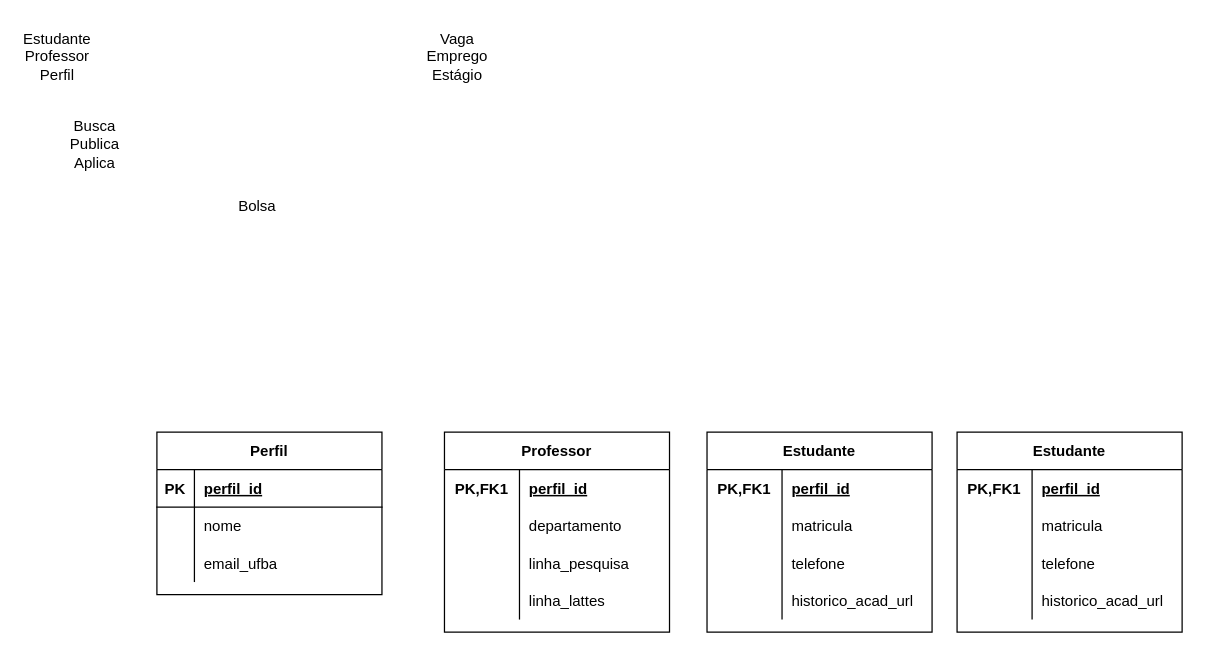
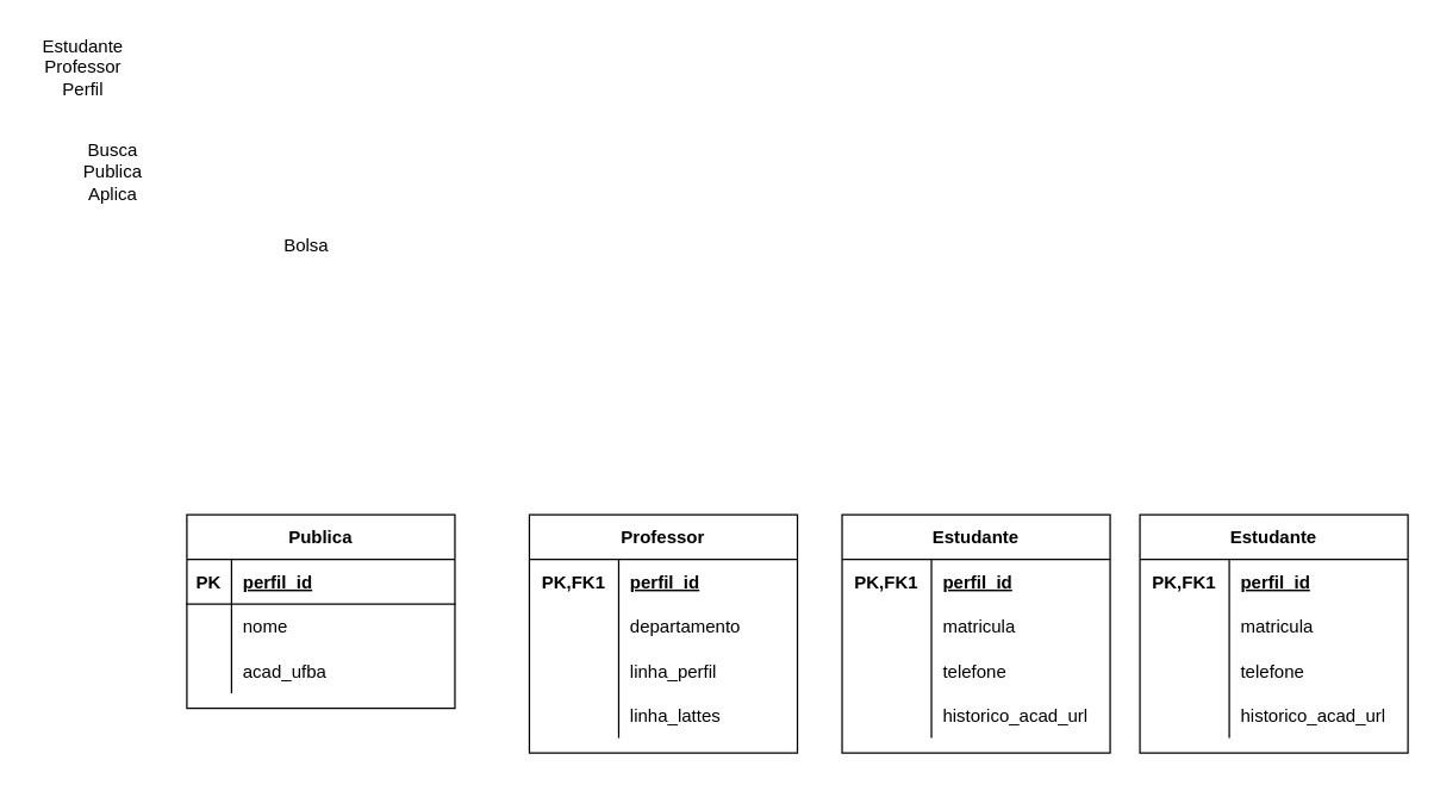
  <mxCell id="0" />
  <mxCell id="1" parent="0" />
- <mxCell id="2" value="Perfil" style="shape=table;startSize=30;container=1;collapsible=1;childLayout=tableLayout;fixedRows=1;rowLines=0;fontStyle=1;align=center;resizeLast=1;" vertex="1" parent="1"><mxGeometry x="125" y="345" width="180" height="130" as="geometry" /></mxCell>
+ <mxCell id="2" value="Publica" style="shape=table;startSize=30;container=1;collapsible=1;childLayout=tableLayout;fixedRows=1;rowLines=0;fontStyle=1;align=center;resizeLast=1;" vertex="1" parent="1"><mxGeometry x="125" y="345" width="180" height="130" as="geometry" /></mxCell>
  <mxCell id="3" value="" style="shape=tableRow;horizontal=0;startSize=0;swimlaneHead=0;swimlaneBody=0;fillColor=none;collapsible=0;dropTarget=0;points=[[0,0.5],[1,0.5]];portConstraint=eastwest;top=0;left=0;right=0;bottom=1;" vertex="1" parent="2"><mxGeometry y="30" width="180" height="30" as="geometry" /></mxCell>
  <mxCell id="4" value="PK" style="shape=partialRectangle;connectable=0;fillColor=none;top=0;left=0;bottom=0;right=0;fontStyle=1;overflow=hidden;" vertex="1" parent="3"><mxGeometry width="30" height="30" as="geometry"><mxRectangle width="30" height="30" as="alternateBounds" /></mxGeometry></mxCell>
  <mxCell id="5" value="perfil_id" style="shape=partialRectangle;connectable=0;fillColor=none;top=0;left=0;bottom=0;right=0;align=left;spacingLeft=6;fontStyle=5;overflow=hidden;" vertex="1" parent="3"><mxGeometry x="30" width="150" height="30" as="geometry"><mxRectangle width="150" height="30" as="alternateBounds" /></mxGeometry></mxCell>
  <mxCell id="6" value="" style="shape=tableRow;horizontal=0;startSize=0;swimlaneHead=0;swimlaneBody=0;fillColor=none;collapsible=0;dropTarget=0;points=[[0,0.5],[1,0.5]];portConstraint=eastwest;top=0;left=0;right=0;bottom=0;" vertex="1" parent="2"><mxGeometry y="60" width="180" height="30" as="geometry" /></mxCell>
  <mxCell id="7" value="" style="shape=partialRectangle;connectable=0;fillColor=none;top=0;left=0;bottom=0;right=0;editable=1;overflow=hidden;" vertex="1" parent="6"><mxGeometry width="30" height="30" as="geometry"><mxRectangle width="30" height="30" as="alternateBounds" /></mxGeometry></mxCell>
  <mxCell id="8" value="nome" style="shape=partialRectangle;connectable=0;fillColor=none;top=0;left=0;bottom=0;right=0;align=left;spacingLeft=6;overflow=hidden;" vertex="1" parent="6"><mxGeometry x="30" width="150" height="30" as="geometry"><mxRectangle width="150" height="30" as="alternateBounds" /></mxGeometry></mxCell>
  <mxCell id="9" value="" style="shape=tableRow;horizontal=0;startSize=0;swimlaneHead=0;swimlaneBody=0;fillColor=none;collapsible=0;dropTarget=0;points=[[0,0.5],[1,0.5]];portConstraint=eastwest;top=0;left=0;right=0;bottom=0;" vertex="1" parent="2"><mxGeometry y="90" width="180" height="30" as="geometry" /></mxCell>
  <mxCell id="10" value="" style="shape=partialRectangle;connectable=0;fillColor=none;top=0;left=0;bottom=0;right=0;editable=1;overflow=hidden;" vertex="1" parent="9"><mxGeometry width="30" height="30" as="geometry"><mxRectangle width="30" height="30" as="alternateBounds" /></mxGeometry></mxCell>
- <mxCell id="11" value="email_ufba" style="shape=partialRectangle;connectable=0;fillColor=none;top=0;left=0;bottom=0;right=0;align=left;spacingLeft=6;overflow=hidden;" vertex="1" parent="9"><mxGeometry x="30" width="150" height="30" as="geometry"><mxRectangle width="150" height="30" as="alternateBounds" /></mxGeometry></mxCell>
- <mxCell id="12" value="Estudante&lt;br&gt;Professor&lt;br&gt;Perfil" style="text;html=1;align=center;verticalAlign=middle;resizable=0;points=[];autosize=1;strokeColor=none;fillColor=none;" vertex="1" parent="1"><mxGeometry x="10" y="20" width="70" height="50" as="geometry" /></mxCell>
+ <mxCell id="11" value="acad_ufba" style="shape=partialRectangle;connectable=0;fillColor=none;top=0;left=0;bottom=0;right=0;align=left;spacingLeft=6;overflow=hidden;" vertex="1" parent="9"><mxGeometry x="30" width="150" height="30" as="geometry"><mxRectangle width="150" height="30" as="alternateBounds" /></mxGeometry></mxCell>
+ <mxCell id="12" value="Estudante&lt;br&gt;Professor&lt;br&gt;Perfil" style="text;html=1;align=center;verticalAlign=middle;resizable=0;points=[];autosize=1;strokeColor=none;fillColor=none;" vertex="1" parent="1"><mxGeometry x="20" y="20" width="70" height="50" as="geometry" /></mxCell>
  <mxCell id="13" value="Bolsa&lt;br&gt;" style="text;html=1;align=center;verticalAlign=middle;resizable=0;points=[];autosize=1;strokeColor=none;fillColor=none;" vertex="1" parent="1"><mxGeometry x="180" y="155" width="50" height="20" as="geometry" /></mxCell>
- <mxCell id="14" value="Vaga&lt;br&gt;Emprego&lt;br&gt;Estágio" style="text;html=1;align=center;verticalAlign=middle;resizable=0;points=[];autosize=1;strokeColor=none;fillColor=none;" vertex="1" parent="1"><mxGeometry x="335" y="20" width="60" height="50" as="geometry" /></mxCell>
  <mxCell id="15" value="Busca&lt;br&gt;Publica&lt;br&gt;Aplica" style="text;html=1;align=center;verticalAlign=middle;resizable=0;points=[];autosize=1;strokeColor=none;fillColor=none;" vertex="1" parent="1"><mxGeometry x="50" y="90" width="50" height="50" as="geometry" /></mxCell>
  <mxCell id="16" value="Professor" style="shape=table;startSize=30;container=1;collapsible=1;childLayout=tableLayout;fixedRows=1;rowLines=0;fontStyle=1;align=center;resizeLast=1;" vertex="1" parent="1"><mxGeometry x="355" y="345" width="180" height="160" as="geometry" /></mxCell>
  <mxCell id="17" value="" style="shape=tableRow;horizontal=0;startSize=0;swimlaneHead=0;swimlaneBody=0;fillColor=none;collapsible=0;dropTarget=0;points=[[0,0.5],[1,0.5]];portConstraint=eastwest;top=0;left=0;right=0;bottom=0;" vertex="1" parent="16"><mxGeometry y="30" width="180" height="30" as="geometry" /></mxCell>
  <mxCell id="18" value="PK,FK1" style="shape=partialRectangle;connectable=0;fillColor=none;top=0;left=0;bottom=0;right=0;fontStyle=1;overflow=hidden;" vertex="1" parent="17"><mxGeometry width="60" height="30" as="geometry"><mxRectangle width="60" height="30" as="alternateBounds" /></mxGeometry></mxCell>
  <mxCell id="19" value="perfil_id" style="shape=partialRectangle;connectable=0;fillColor=none;top=0;left=0;bottom=0;right=0;align=left;spacingLeft=6;fontStyle=5;overflow=hidden;" vertex="1" parent="17"><mxGeometry x="60" width="120" height="30" as="geometry"><mxRectangle width="120" height="30" as="alternateBounds" /></mxGeometry></mxCell>
  <mxCell id="20" value="" style="shape=tableRow;horizontal=0;startSize=0;swimlaneHead=0;swimlaneBody=0;fillColor=none;collapsible=0;dropTarget=0;points=[[0,0.5],[1,0.5]];portConstraint=eastwest;top=0;left=0;right=0;bottom=0;" vertex="1" parent="16"><mxGeometry y="60" width="180" height="30" as="geometry" /></mxCell>
  <mxCell id="21" value="" style="shape=partialRectangle;connectable=0;fillColor=none;top=0;left=0;bottom=0;right=0;editable=1;overflow=hidden;" vertex="1" parent="20"><mxGeometry width="60" height="30" as="geometry"><mxRectangle width="60" height="30" as="alternateBounds" /></mxGeometry></mxCell>
  <mxCell id="22" value="departamento" style="shape=partialRectangle;connectable=0;fillColor=none;top=0;left=0;bottom=0;right=0;align=left;spacingLeft=6;overflow=hidden;" vertex="1" parent="20"><mxGeometry x="60" width="120" height="30" as="geometry"><mxRectangle width="120" height="30" as="alternateBounds" /></mxGeometry></mxCell>
  <mxCell id="23" value="" style="shape=tableRow;horizontal=0;startSize=0;swimlaneHead=0;swimlaneBody=0;fillColor=none;collapsible=0;dropTarget=0;points=[[0,0.5],[1,0.5]];portConstraint=eastwest;top=0;left=0;right=0;bottom=0;" vertex="1" parent="16"><mxGeometry y="90" width="180" height="30" as="geometry" /></mxCell>
  <mxCell id="24" value="" style="shape=partialRectangle;connectable=0;fillColor=none;top=0;left=0;bottom=0;right=0;editable=1;overflow=hidden;" vertex="1" parent="23"><mxGeometry width="60" height="30" as="geometry"><mxRectangle width="60" height="30" as="alternateBounds" /></mxGeometry></mxCell>
- <mxCell id="25" value="linha_pesquisa" style="shape=partialRectangle;connectable=0;fillColor=none;top=0;left=0;bottom=0;right=0;align=left;spacingLeft=6;overflow=hidden;" vertex="1" parent="23"><mxGeometry x="60" width="120" height="30" as="geometry"><mxRectangle width="120" height="30" as="alternateBounds" /></mxGeometry></mxCell>
+ <mxCell id="25" value="linha_perfil" style="shape=partialRectangle;connectable=0;fillColor=none;top=0;left=0;bottom=0;right=0;align=left;spacingLeft=6;overflow=hidden;" vertex="1" parent="23"><mxGeometry x="60" width="120" height="30" as="geometry"><mxRectangle width="120" height="30" as="alternateBounds" /></mxGeometry></mxCell>
  <mxCell id="26" value="" style="shape=tableRow;horizontal=0;startSize=0;swimlaneHead=0;swimlaneBody=0;fillColor=none;collapsible=0;dropTarget=0;points=[[0,0.5],[1,0.5]];portConstraint=eastwest;top=0;left=0;right=0;bottom=0;" vertex="1" parent="16"><mxGeometry y="120" width="180" height="30" as="geometry" /></mxCell>
  <mxCell id="27" value="" style="shape=partialRectangle;connectable=0;fillColor=none;top=0;left=0;bottom=0;right=0;editable=1;overflow=hidden;" vertex="1" parent="26"><mxGeometry width="60" height="30" as="geometry"><mxRectangle width="60" height="30" as="alternateBounds" /></mxGeometry></mxCell>
  <mxCell id="28" value="linha_lattes" style="shape=partialRectangle;connectable=0;fillColor=none;top=0;left=0;bottom=0;right=0;align=left;spacingLeft=6;overflow=hidden;" vertex="1" parent="26"><mxGeometry x="60" width="120" height="30" as="geometry"><mxRectangle width="120" height="30" as="alternateBounds" /></mxGeometry></mxCell>
  <mxCell id="29" value="Estudante" style="shape=table;startSize=30;container=1;collapsible=1;childLayout=tableLayout;fixedRows=1;rowLines=0;fontStyle=1;align=center;resizeLast=1;" vertex="1" parent="1"><mxGeometry x="565" y="345" width="180" height="160" as="geometry" /></mxCell>
  <mxCell id="30" value="" style="shape=tableRow;horizontal=0;startSize=0;swimlaneHead=0;swimlaneBody=0;fillColor=none;collapsible=0;dropTarget=0;points=[[0,0.5],[1,0.5]];portConstraint=eastwest;top=0;left=0;right=0;bottom=0;" vertex="1" parent="29"><mxGeometry y="30" width="180" height="30" as="geometry" /></mxCell>
  <mxCell id="31" value="PK,FK1" style="shape=partialRectangle;connectable=0;fillColor=none;top=0;left=0;bottom=0;right=0;fontStyle=1;overflow=hidden;" vertex="1" parent="30"><mxGeometry width="60" height="30" as="geometry"><mxRectangle width="60" height="30" as="alternateBounds" /></mxGeometry></mxCell>
  <mxCell id="32" value="perfil_id" style="shape=partialRectangle;connectable=0;fillColor=none;top=0;left=0;bottom=0;right=0;align=left;spacingLeft=6;fontStyle=5;overflow=hidden;" vertex="1" parent="30"><mxGeometry x="60" width="120" height="30" as="geometry"><mxRectangle width="120" height="30" as="alternateBounds" /></mxGeometry></mxCell>
  <mxCell id="33" value="" style="shape=tableRow;horizontal=0;startSize=0;swimlaneHead=0;swimlaneBody=0;fillColor=none;collapsible=0;dropTarget=0;points=[[0,0.5],[1,0.5]];portConstraint=eastwest;top=0;left=0;right=0;bottom=0;" vertex="1" parent="29"><mxGeometry y="60" width="180" height="30" as="geometry" /></mxCell>
  <mxCell id="34" value="" style="shape=partialRectangle;connectable=0;fillColor=none;top=0;left=0;bottom=0;right=0;editable=1;overflow=hidden;" vertex="1" parent="33"><mxGeometry width="60" height="30" as="geometry"><mxRectangle width="60" height="30" as="alternateBounds" /></mxGeometry></mxCell>
  <mxCell id="35" value="matricula" style="shape=partialRectangle;connectable=0;fillColor=none;top=0;left=0;bottom=0;right=0;align=left;spacingLeft=6;overflow=hidden;" vertex="1" parent="33"><mxGeometry x="60" width="120" height="30" as="geometry"><mxRectangle width="120" height="30" as="alternateBounds" /></mxGeometry></mxCell>
  <mxCell id="36" value="" style="shape=tableRow;horizontal=0;startSize=0;swimlaneHead=0;swimlaneBody=0;fillColor=none;collapsible=0;dropTarget=0;points=[[0,0.5],[1,0.5]];portConstraint=eastwest;top=0;left=0;right=0;bottom=0;" vertex="1" parent="29"><mxGeometry y="90" width="180" height="30" as="geometry" /></mxCell>
  <mxCell id="37" value="" style="shape=partialRectangle;connectable=0;fillColor=none;top=0;left=0;bottom=0;right=0;editable=1;overflow=hidden;" vertex="1" parent="36"><mxGeometry width="60" height="30" as="geometry"><mxRectangle width="60" height="30" as="alternateBounds" /></mxGeometry></mxCell>
  <mxCell id="38" value="telefone" style="shape=partialRectangle;connectable=0;fillColor=none;top=0;left=0;bottom=0;right=0;align=left;spacingLeft=6;overflow=hidden;" vertex="1" parent="36"><mxGeometry x="60" width="120" height="30" as="geometry"><mxRectangle width="120" height="30" as="alternateBounds" /></mxGeometry></mxCell>
  <mxCell id="39" value="" style="shape=tableRow;horizontal=0;startSize=0;swimlaneHead=0;swimlaneBody=0;fillColor=none;collapsible=0;dropTarget=0;points=[[0,0.5],[1,0.5]];portConstraint=eastwest;top=0;left=0;right=0;bottom=0;" vertex="1" parent="29"><mxGeometry y="120" width="180" height="30" as="geometry" /></mxCell>
  <mxCell id="40" value="" style="shape=partialRectangle;connectable=0;fillColor=none;top=0;left=0;bottom=0;right=0;editable=1;overflow=hidden;" vertex="1" parent="39"><mxGeometry width="60" height="30" as="geometry"><mxRectangle width="60" height="30" as="alternateBounds" /></mxGeometry></mxCell>
  <mxCell id="41" value="historico_acad_url" style="shape=partialRectangle;connectable=0;fillColor=none;top=0;left=0;bottom=0;right=0;align=left;spacingLeft=6;overflow=hidden;" vertex="1" parent="39"><mxGeometry x="60" width="120" height="30" as="geometry"><mxRectangle width="120" height="30" as="alternateBounds" /></mxGeometry></mxCell>
  <mxCell id="42" value="Estudante" style="shape=table;startSize=30;container=1;collapsible=1;childLayout=tableLayout;fixedRows=1;rowLines=0;fontStyle=1;align=center;resizeLast=1;" vertex="1" parent="1"><mxGeometry x="765" y="345" width="180" height="160" as="geometry" /></mxCell>
  <mxCell id="43" value="" style="shape=tableRow;horizontal=0;startSize=0;swimlaneHead=0;swimlaneBody=0;fillColor=none;collapsible=0;dropTarget=0;points=[[0,0.5],[1,0.5]];portConstraint=eastwest;top=0;left=0;right=0;bottom=0;" vertex="1" parent="42"><mxGeometry y="30" width="180" height="30" as="geometry" /></mxCell>
  <mxCell id="44" value="PK,FK1" style="shape=partialRectangle;connectable=0;fillColor=none;top=0;left=0;bottom=0;right=0;fontStyle=1;overflow=hidden;" vertex="1" parent="43"><mxGeometry width="60" height="30" as="geometry"><mxRectangle width="60" height="30" as="alternateBounds" /></mxGeometry></mxCell>
  <mxCell id="45" value="perfil_id" style="shape=partialRectangle;connectable=0;fillColor=none;top=0;left=0;bottom=0;right=0;align=left;spacingLeft=6;fontStyle=5;overflow=hidden;" vertex="1" parent="43"><mxGeometry x="60" width="120" height="30" as="geometry"><mxRectangle width="120" height="30" as="alternateBounds" /></mxGeometry></mxCell>
  <mxCell id="46" value="" style="shape=tableRow;horizontal=0;startSize=0;swimlaneHead=0;swimlaneBody=0;fillColor=none;collapsible=0;dropTarget=0;points=[[0,0.5],[1,0.5]];portConstraint=eastwest;top=0;left=0;right=0;bottom=0;" vertex="1" parent="42"><mxGeometry y="60" width="180" height="30" as="geometry" /></mxCell>
  <mxCell id="47" value="" style="shape=partialRectangle;connectable=0;fillColor=none;top=0;left=0;bottom=0;right=0;editable=1;overflow=hidden;" vertex="1" parent="46"><mxGeometry width="60" height="30" as="geometry"><mxRectangle width="60" height="30" as="alternateBounds" /></mxGeometry></mxCell>
  <mxCell id="48" value="matricula" style="shape=partialRectangle;connectable=0;fillColor=none;top=0;left=0;bottom=0;right=0;align=left;spacingLeft=6;overflow=hidden;" vertex="1" parent="46"><mxGeometry x="60" width="120" height="30" as="geometry"><mxRectangle width="120" height="30" as="alternateBounds" /></mxGeometry></mxCell>
  <mxCell id="49" value="" style="shape=tableRow;horizontal=0;startSize=0;swimlaneHead=0;swimlaneBody=0;fillColor=none;collapsible=0;dropTarget=0;points=[[0,0.5],[1,0.5]];portConstraint=eastwest;top=0;left=0;right=0;bottom=0;" vertex="1" parent="42"><mxGeometry y="90" width="180" height="30" as="geometry" /></mxCell>
  <mxCell id="50" value="" style="shape=partialRectangle;connectable=0;fillColor=none;top=0;left=0;bottom=0;right=0;editable=1;overflow=hidden;" vertex="1" parent="49"><mxGeometry width="60" height="30" as="geometry"><mxRectangle width="60" height="30" as="alternateBounds" /></mxGeometry></mxCell>
  <mxCell id="51" value="telefone" style="shape=partialRectangle;connectable=0;fillColor=none;top=0;left=0;bottom=0;right=0;align=left;spacingLeft=6;overflow=hidden;" vertex="1" parent="49"><mxGeometry x="60" width="120" height="30" as="geometry"><mxRectangle width="120" height="30" as="alternateBounds" /></mxGeometry></mxCell>
  <mxCell id="52" value="" style="shape=tableRow;horizontal=0;startSize=0;swimlaneHead=0;swimlaneBody=0;fillColor=none;collapsible=0;dropTarget=0;points=[[0,0.5],[1,0.5]];portConstraint=eastwest;top=0;left=0;right=0;bottom=0;" vertex="1" parent="42"><mxGeometry y="120" width="180" height="30" as="geometry" /></mxCell>
  <mxCell id="53" value="" style="shape=partialRectangle;connectable=0;fillColor=none;top=0;left=0;bottom=0;right=0;editable=1;overflow=hidden;" vertex="1" parent="52"><mxGeometry width="60" height="30" as="geometry"><mxRectangle width="60" height="30" as="alternateBounds" /></mxGeometry></mxCell>
  <mxCell id="54" value="historico_acad_url" style="shape=partialRectangle;connectable=0;fillColor=none;top=0;left=0;bottom=0;right=0;align=left;spacingLeft=6;overflow=hidden;" vertex="1" parent="52"><mxGeometry x="60" width="120" height="30" as="geometry"><mxRectangle width="120" height="30" as="alternateBounds" /></mxGeometry></mxCell>
